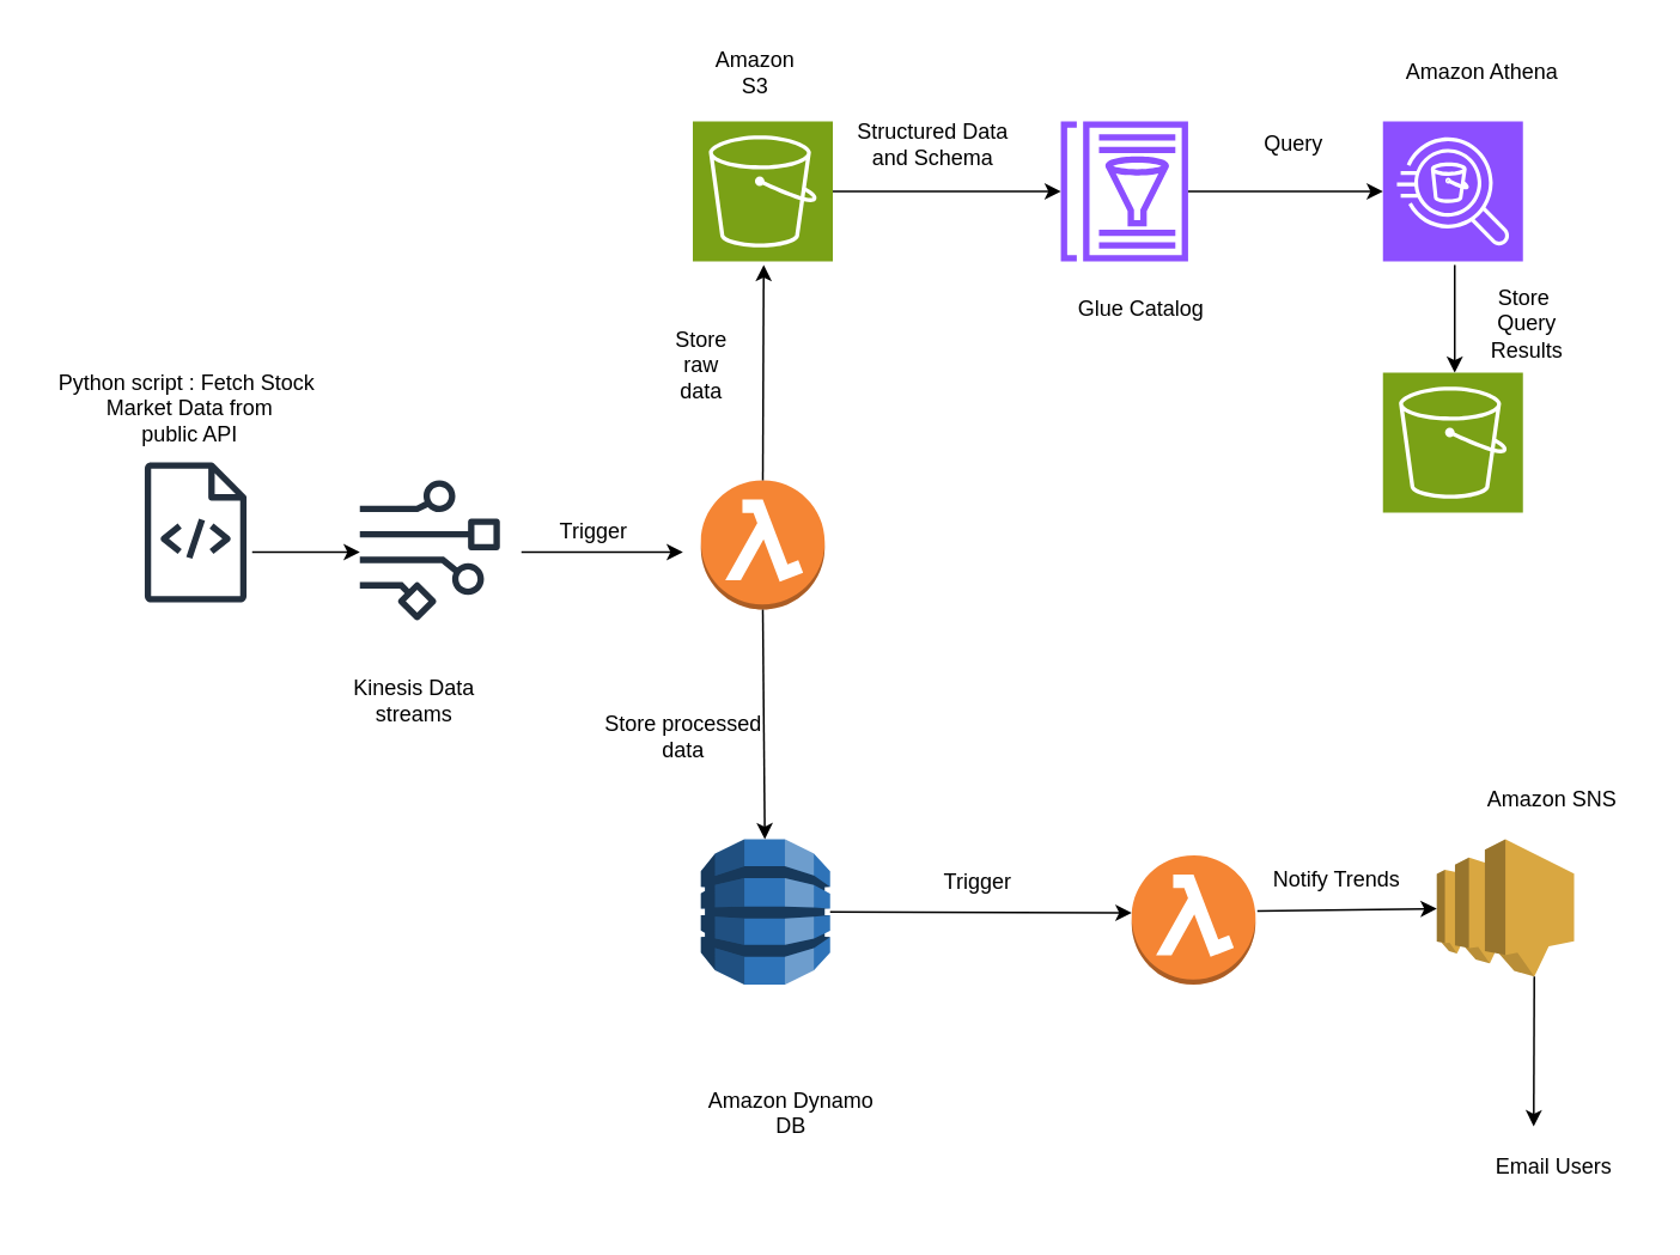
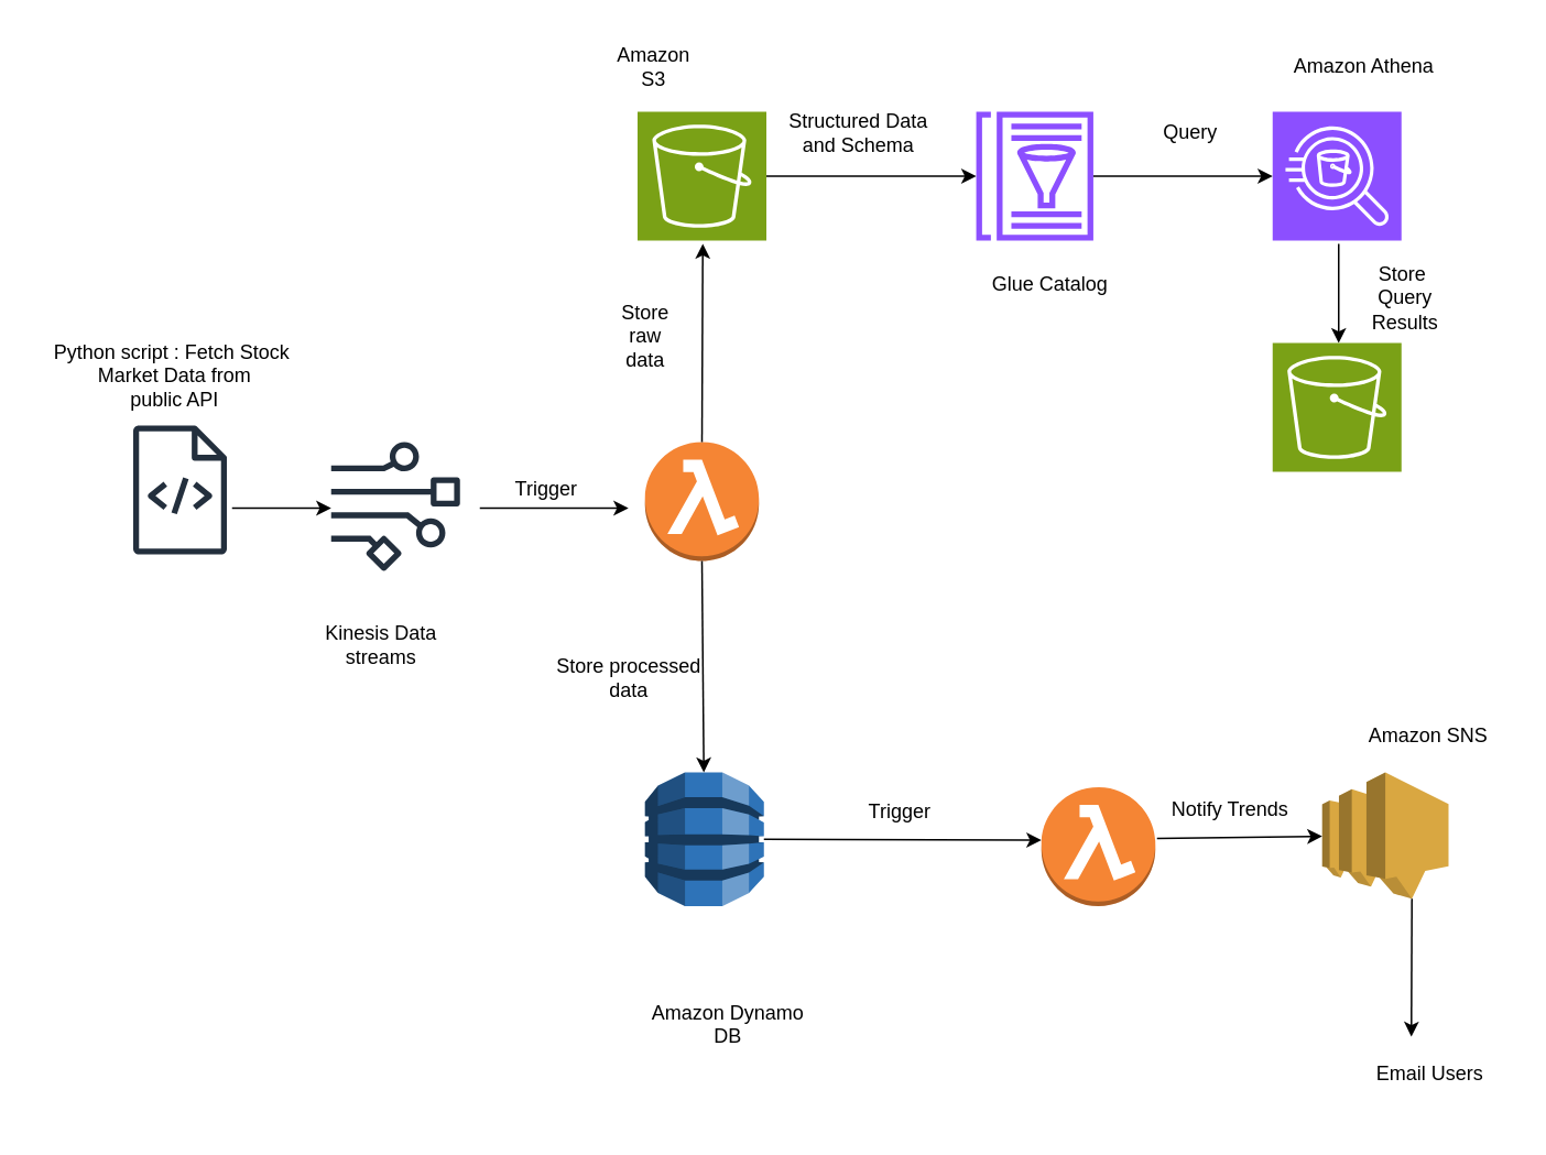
  <mxCell id="0" />
  <mxCell id="1" parent="0" />
  <mxCell id="2" value="" style="sketch=0;outlineConnect=0;fontColor=#232F3E;gradientColor=none;fillColor=#232F3D;strokeColor=none;dashed=0;verticalLabelPosition=bottom;verticalAlign=top;align=center;html=1;fontSize=12;fontStyle=0;aspect=fixed;pointerEvents=1;shape=mxgraph.aws4.source_code;" parent="1" vertex="1"><mxGeometry x="80" y="257" width="57" height="78" as="geometry" /></mxCell>
  <mxCell id="3" value="Python script : Fetch Stock&amp;nbsp;&lt;div&gt;Market Data from&lt;div&gt;public API&lt;/div&gt;&lt;/div&gt;" style="text;html=1;align=center;verticalAlign=middle;resizable=0;points=[];autosize=1;strokeColor=none;fillColor=none;" parent="1" vertex="1"><mxGeometry x="20" y="197" width="170" height="60" as="geometry" /></mxCell>
  <mxCell id="4" value="" style="endArrow=classic;html=1;rounded=0;" parent="1" edge="1"><mxGeometry width="50" height="50" relative="1" as="geometry"><mxPoint x="140" y="307" as="sourcePoint" /><mxPoint x="200" y="307" as="targetPoint" /></mxGeometry></mxCell>
  <mxCell id="5" value="" style="sketch=0;outlineConnect=0;fontColor=#232F3E;gradientColor=none;fillColor=#232F3D;strokeColor=none;dashed=0;verticalLabelPosition=bottom;verticalAlign=top;align=center;html=1;fontSize=12;fontStyle=0;aspect=fixed;pointerEvents=1;shape=mxgraph.aws4.data_stream;" parent="1" vertex="1"><mxGeometry x="200" y="267" width="78" height="78" as="geometry" /></mxCell>
  <mxCell id="6" value="Kinesis Data&lt;div&gt;streams&lt;/div&gt;" style="text;html=1;align=center;verticalAlign=middle;resizable=0;points=[];autosize=1;strokeColor=none;fillColor=none;" parent="1" vertex="1"><mxGeometry x="185" y="370" width="90" height="40" as="geometry" /></mxCell>
  <mxCell id="7" value="" style="endArrow=classic;html=1;rounded=0;" parent="1" edge="1"><mxGeometry width="50" height="50" relative="1" as="geometry"><mxPoint x="290" y="307" as="sourcePoint" /><mxPoint x="380" y="307" as="targetPoint" /></mxGeometry></mxCell>
  <mxCell id="8" value="Trigger" style="text;html=1;align=center;verticalAlign=middle;resizable=0;points=[];autosize=1;strokeColor=none;fillColor=none;" parent="1" vertex="1"><mxGeometry x="300" y="281" width="60" height="30" as="geometry" /></mxCell>
  <mxCell id="9" value="" style="outlineConnect=0;dashed=0;verticalLabelPosition=bottom;verticalAlign=top;align=center;html=1;shape=mxgraph.aws3.lambda_function;fillColor=#F58534;gradientColor=none;" parent="1" vertex="1"><mxGeometry x="390" y="267" width="69" height="72" as="geometry" /></mxCell>
  <mxCell id="10" value="" style="endArrow=classic;html=1;rounded=0;exitX=0.5;exitY=0;exitDx=0;exitDy=0;exitPerimeter=0;" parent="1" source="9" edge="1"><mxGeometry width="50" height="50" relative="1" as="geometry"><mxPoint x="550" y="397" as="sourcePoint" /><mxPoint x="425" y="147" as="targetPoint" /></mxGeometry></mxCell>
  <mxCell id="11" value="" style="sketch=0;points=[[0,0,0],[0.25,0,0],[0.5,0,0],[0.75,0,0],[1,0,0],[0,1,0],[0.25,1,0],[0.5,1,0],[0.75,1,0],[1,1,0],[0,0.25,0],[0,0.5,0],[0,0.75,0],[1,0.25,0],[1,0.5,0],[1,0.75,0]];outlineConnect=0;fontColor=#232F3E;fillColor=#7AA116;strokeColor=#ffffff;dashed=0;verticalLabelPosition=bottom;verticalAlign=top;align=center;html=1;fontSize=12;fontStyle=0;aspect=fixed;shape=mxgraph.aws4.resourceIcon;resIcon=mxgraph.aws4.s3;" parent="1" vertex="1"><mxGeometry x="385.5" y="67" width="78" height="78" as="geometry" /></mxCell>
- <mxCell id="12" value="Amazon&lt;div&gt;S3&lt;/div&gt;" style="text;html=1;align=center;verticalAlign=middle;resizable=0;points=[];autosize=1;strokeColor=none;fillColor=none;" parent="1" vertex="1"><mxGeometry x="385" y="20" width="70" height="40" as="geometry" /></mxCell>
+ <mxCell id="12" value="Amazon&lt;div&gt;S3&lt;/div&gt;" style="text;html=1;align=center;verticalAlign=middle;resizable=0;points=[];autosize=1;strokeColor=none;fillColor=none;" parent="1" vertex="1"><mxGeometry x="360" y="20" width="70" height="40" as="geometry" /></mxCell>
  <mxCell id="13" value="" style="sketch=0;outlineConnect=0;fontColor=#232F3E;gradientColor=none;fillColor=#8C4FFF;strokeColor=none;dashed=0;verticalLabelPosition=bottom;verticalAlign=top;align=center;html=1;fontSize=12;fontStyle=0;aspect=fixed;pointerEvents=1;shape=mxgraph.aws4.glue_data_catalog;" parent="1" vertex="1"><mxGeometry x="590" y="67" width="72" height="78" as="geometry" /></mxCell>
  <mxCell id="14" value="" style="endArrow=classic;html=1;rounded=0;exitX=1;exitY=0.5;exitDx=0;exitDy=0;exitPerimeter=0;" parent="1" source="11" target="13" edge="1"><mxGeometry width="50" height="50" relative="1" as="geometry"><mxPoint x="550" y="397" as="sourcePoint" /><mxPoint x="600" y="347" as="targetPoint" /></mxGeometry></mxCell>
  <mxCell id="15" value="Structured Data&lt;div&gt;and Schema&lt;/div&gt;" style="text;html=1;align=center;verticalAlign=middle;resizable=0;points=[];autosize=1;strokeColor=none;fillColor=none;" parent="1" vertex="1"><mxGeometry x="463.5" y="60" width="110" height="40" as="geometry" /></mxCell>
  <mxCell id="16" value="Glue Catalog" style="text;html=1;align=center;verticalAlign=middle;resizable=0;points=[];autosize=1;strokeColor=none;fillColor=none;" parent="1" vertex="1"><mxGeometry x="590" y="157" width="90" height="30" as="geometry" /></mxCell>
  <mxCell id="17" value="" style="sketch=0;points=[[0,0,0],[0.25,0,0],[0.5,0,0],[0.75,0,0],[1,0,0],[0,1,0],[0.25,1,0],[0.5,1,0],[0.75,1,0],[1,1,0],[0,0.25,0],[0,0.5,0],[0,0.75,0],[1,0.25,0],[1,0.5,0],[1,0.75,0]];outlineConnect=0;fontColor=#232F3E;fillColor=#8C4FFF;strokeColor=#ffffff;dashed=0;verticalLabelPosition=bottom;verticalAlign=top;align=center;html=1;fontSize=12;fontStyle=0;aspect=fixed;shape=mxgraph.aws4.resourceIcon;resIcon=mxgraph.aws4.athena;" parent="1" vertex="1"><mxGeometry x="770" y="67" width="78" height="78" as="geometry" /></mxCell>
  <mxCell id="18" value="Amazon Athena" style="text;html=1;align=center;verticalAlign=middle;resizable=0;points=[];autosize=1;strokeColor=none;fillColor=none;" parent="1" vertex="1"><mxGeometry x="770" y="25" width="110" height="30" as="geometry" /></mxCell>
  <mxCell id="19" value="" style="endArrow=classic;html=1;rounded=0;entryX=0;entryY=0.5;entryDx=0;entryDy=0;entryPerimeter=0;" parent="1" source="13" target="17" edge="1"><mxGeometry width="50" height="50" relative="1" as="geometry"><mxPoint x="550" y="397" as="sourcePoint" /><mxPoint x="600" y="347" as="targetPoint" /></mxGeometry></mxCell>
  <mxCell id="20" value="Query&lt;div&gt;&lt;br&gt;&lt;/div&gt;" style="text;html=1;align=center;verticalAlign=middle;resizable=0;points=[];autosize=1;strokeColor=none;fillColor=none;" parent="1" vertex="1"><mxGeometry x="690" y="67" width="60" height="40" as="geometry" /></mxCell>
  <mxCell id="21" value="" style="endArrow=classic;html=1;rounded=0;" parent="1" edge="1"><mxGeometry width="50" height="50" relative="1" as="geometry"><mxPoint x="810" y="147" as="sourcePoint" /><mxPoint x="810" y="207" as="targetPoint" /></mxGeometry></mxCell>
  <mxCell id="22" value="" style="sketch=0;points=[[0,0,0],[0.25,0,0],[0.5,0,0],[0.75,0,0],[1,0,0],[0,1,0],[0.25,1,0],[0.5,1,0],[0.75,1,0],[1,1,0],[0,0.25,0],[0,0.5,0],[0,0.75,0],[1,0.25,0],[1,0.5,0],[1,0.75,0]];outlineConnect=0;fontColor=#232F3E;fillColor=#7AA116;strokeColor=#ffffff;dashed=0;verticalLabelPosition=bottom;verticalAlign=top;align=center;html=1;fontSize=12;fontStyle=0;aspect=fixed;shape=mxgraph.aws4.resourceIcon;resIcon=mxgraph.aws4.s3;" parent="1" vertex="1"><mxGeometry x="770" y="207" width="78" height="78" as="geometry" /></mxCell>
  <mxCell id="23" value="Store&amp;nbsp;&lt;div&gt;Query&lt;/div&gt;&lt;div&gt;Results&lt;/div&gt;" style="text;html=1;align=center;verticalAlign=middle;resizable=0;points=[];autosize=1;strokeColor=none;fillColor=none;" parent="1" vertex="1"><mxGeometry x="820" y="150" width="60" height="60" as="geometry" /></mxCell>
  <mxCell id="24" value="" style="outlineConnect=0;dashed=0;verticalLabelPosition=bottom;verticalAlign=top;align=center;html=1;shape=mxgraph.aws3.dynamo_db;fillColor=#2E73B8;gradientColor=none;" parent="1" vertex="1"><mxGeometry x="390" y="467" width="72" height="81" as="geometry" /></mxCell>
  <mxCell id="25" value="" style="endArrow=classic;html=1;rounded=0;exitX=0.5;exitY=1;exitDx=0;exitDy=0;exitPerimeter=0;" parent="1" source="9" target="24" edge="1"><mxGeometry width="50" height="50" relative="1" as="geometry"><mxPoint x="550" y="397" as="sourcePoint" /><mxPoint x="600" y="347" as="targetPoint" /></mxGeometry></mxCell>
  <mxCell id="26" value="Amazon Dynamo&lt;div&gt;DB&lt;/div&gt;&lt;div&gt;&lt;br&gt;&lt;/div&gt;" style="text;html=1;align=center;verticalAlign=middle;resizable=0;points=[];autosize=1;strokeColor=none;fillColor=none;" parent="1" vertex="1"><mxGeometry x="380" y="597" width="120" height="60" as="geometry" /></mxCell>
  <mxCell id="27" value="Store&lt;div&gt;raw&lt;/div&gt;&lt;div&gt;data&lt;/div&gt;&lt;div&gt;&lt;br&gt;&lt;/div&gt;" style="text;html=1;align=center;verticalAlign=middle;resizable=0;points=[];autosize=1;strokeColor=none;fillColor=none;" parent="1" vertex="1"><mxGeometry x="365" y="175" width="50" height="70" as="geometry" /></mxCell>
  <mxCell id="28" value="Store processed&lt;div&gt;data&lt;/div&gt;" style="text;html=1;align=center;verticalAlign=middle;resizable=0;points=[];autosize=1;strokeColor=none;fillColor=none;" parent="1" vertex="1"><mxGeometry x="325" y="390" width="110" height="40" as="geometry" /></mxCell>
  <mxCell id="29" value="" style="endArrow=classic;html=1;rounded=0;exitX=1;exitY=0.5;exitDx=0;exitDy=0;exitPerimeter=0;" parent="1" source="24" edge="1"><mxGeometry width="50" height="50" relative="1" as="geometry"><mxPoint x="550" y="397" as="sourcePoint" /><mxPoint x="630" y="508" as="targetPoint" /></mxGeometry></mxCell>
  <mxCell id="30" value="" style="outlineConnect=0;dashed=0;verticalLabelPosition=bottom;verticalAlign=top;align=center;html=1;shape=mxgraph.aws3.lambda_function;fillColor=#F58534;gradientColor=none;" parent="1" vertex="1"><mxGeometry x="630" y="476" width="69" height="72" as="geometry" /></mxCell>
  <mxCell id="31" value="Trigger" style="text;html=1;align=center;verticalAlign=middle;resizable=0;points=[];autosize=1;strokeColor=none;fillColor=none;" parent="1" vertex="1"><mxGeometry x="513.5" y="476" width="60" height="30" as="geometry" /></mxCell>
  <mxCell id="32" value="" style="outlineConnect=0;dashed=0;verticalLabelPosition=bottom;verticalAlign=top;align=center;html=1;shape=mxgraph.aws3.sns;fillColor=#D9A741;gradientColor=none;" parent="1" vertex="1"><mxGeometry x="800" y="467" width="76.5" height="76.5" as="geometry" /></mxCell>
  <mxCell id="33" value="" style="endArrow=classic;html=1;rounded=0;" parent="1" target="32" edge="1"><mxGeometry width="50" height="50" relative="1" as="geometry"><mxPoint x="700" y="507" as="sourcePoint" /><mxPoint x="600" y="347" as="targetPoint" /></mxGeometry></mxCell>
  <mxCell id="34" value="Notify Trends&lt;div&gt;&lt;br&gt;&lt;/div&gt;" style="text;html=1;align=center;verticalAlign=middle;resizable=0;points=[];autosize=1;strokeColor=none;fillColor=none;" parent="1" vertex="1"><mxGeometry x="699" y="477" width="90" height="40" as="geometry" /></mxCell>
  <mxCell id="35" value="Amazon SNS" style="text;html=1;align=center;verticalAlign=middle;resizable=0;points=[];autosize=1;strokeColor=none;fillColor=none;" parent="1" vertex="1"><mxGeometry x="814" y="430" width="100" height="30" as="geometry" /></mxCell>
  <mxCell id="36" value="" style="endArrow=classic;html=1;rounded=0;exitX=0.71;exitY=1;exitDx=0;exitDy=0;exitPerimeter=0;" parent="1" source="32" edge="1"><mxGeometry width="50" height="50" relative="1" as="geometry"><mxPoint x="550" y="397" as="sourcePoint" /><mxPoint x="854" y="627" as="targetPoint" /></mxGeometry></mxCell>
  <mxCell id="37" value="Email Users&lt;div&gt;&lt;br&gt;&lt;/div&gt;" style="text;html=1;align=center;verticalAlign=middle;resizable=0;points=[];autosize=1;strokeColor=none;fillColor=none;" parent="1" vertex="1"><mxGeometry x="820" y="637" width="90" height="40" as="geometry" /></mxCell>
